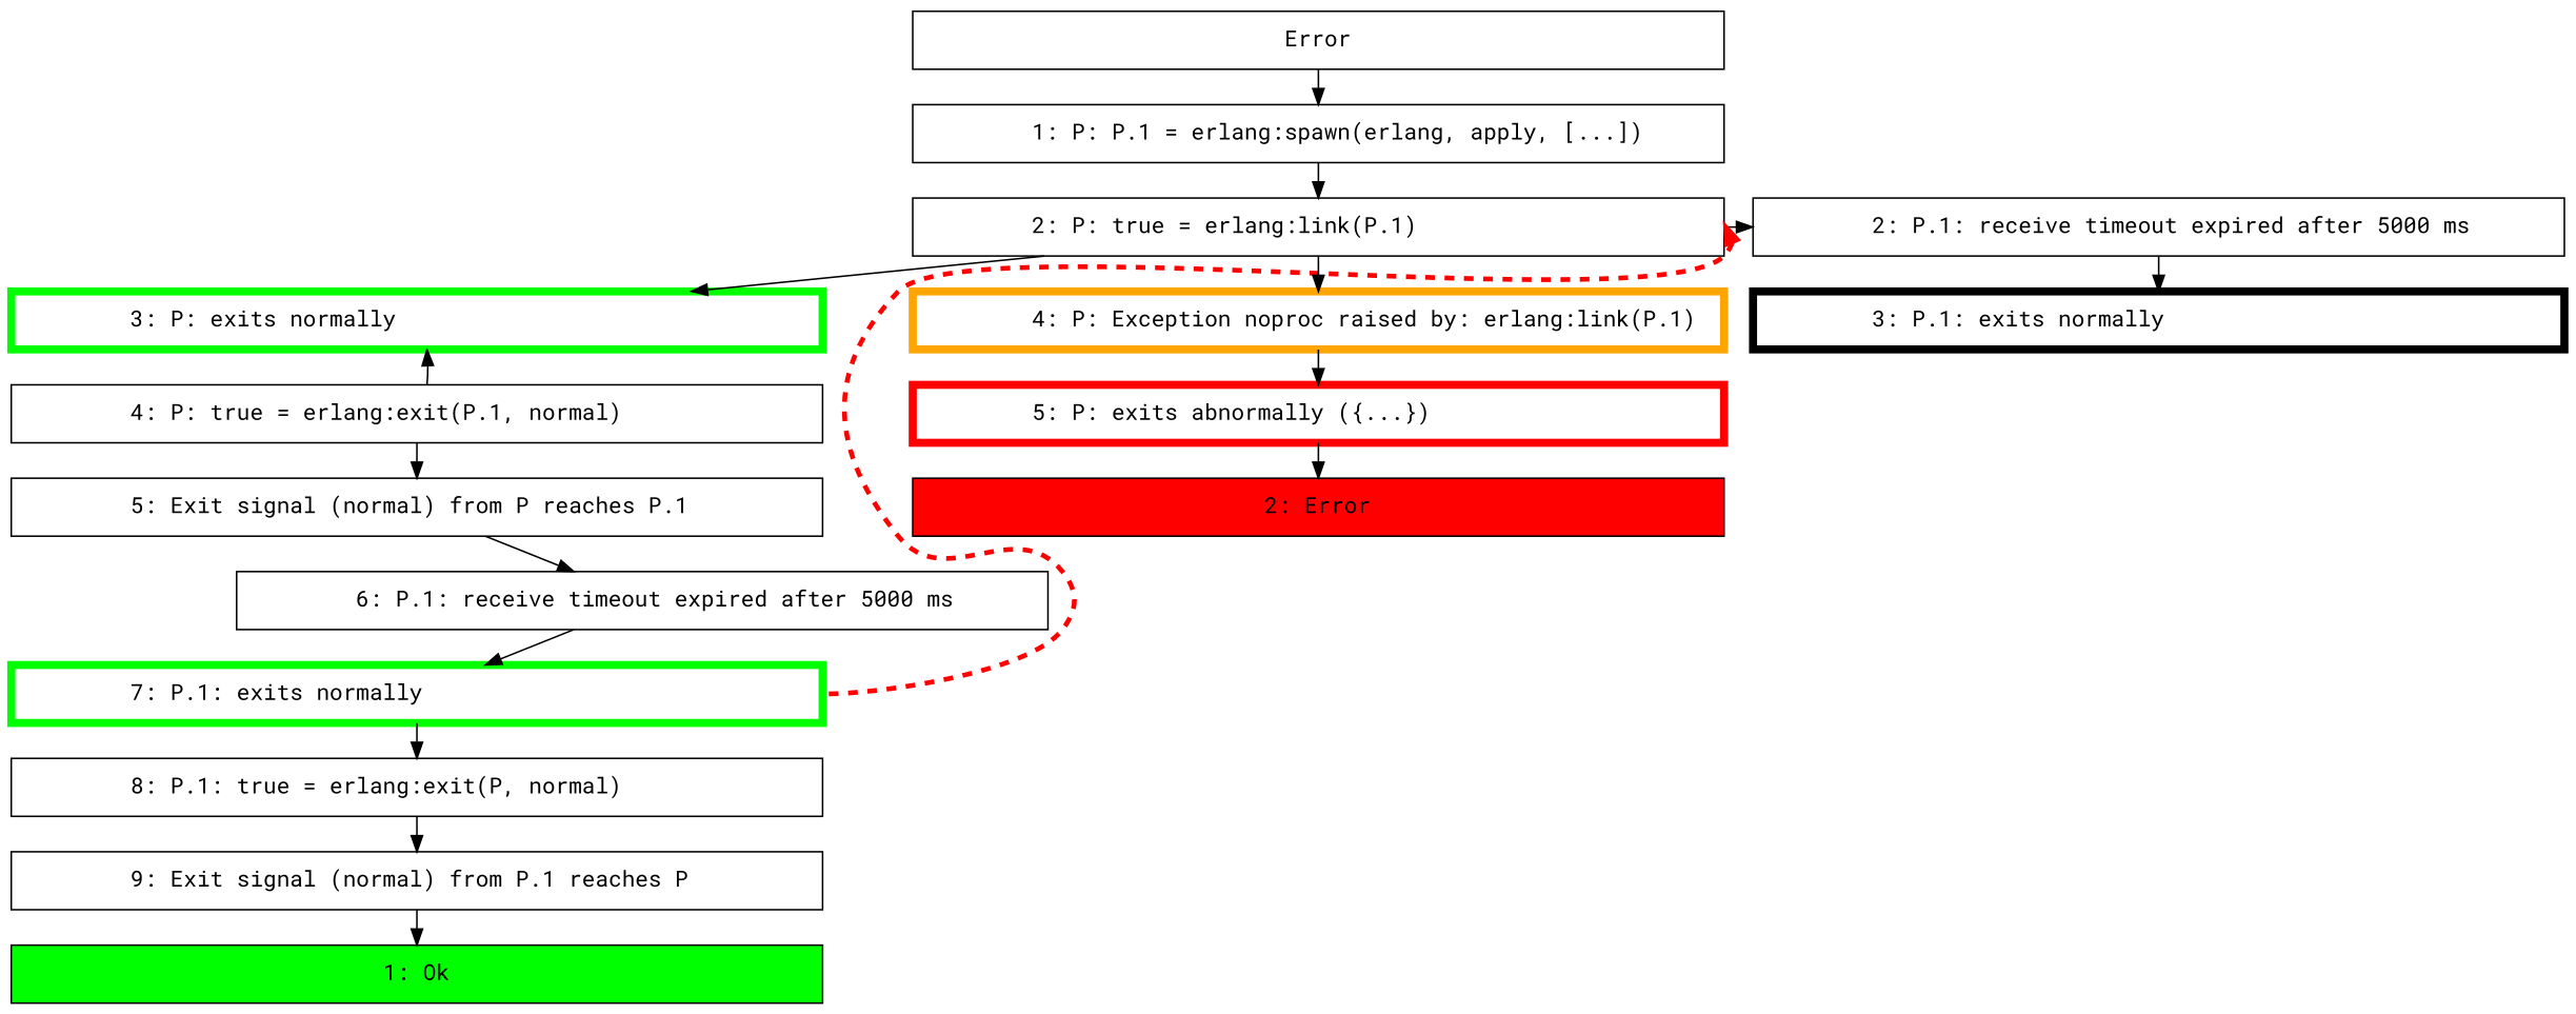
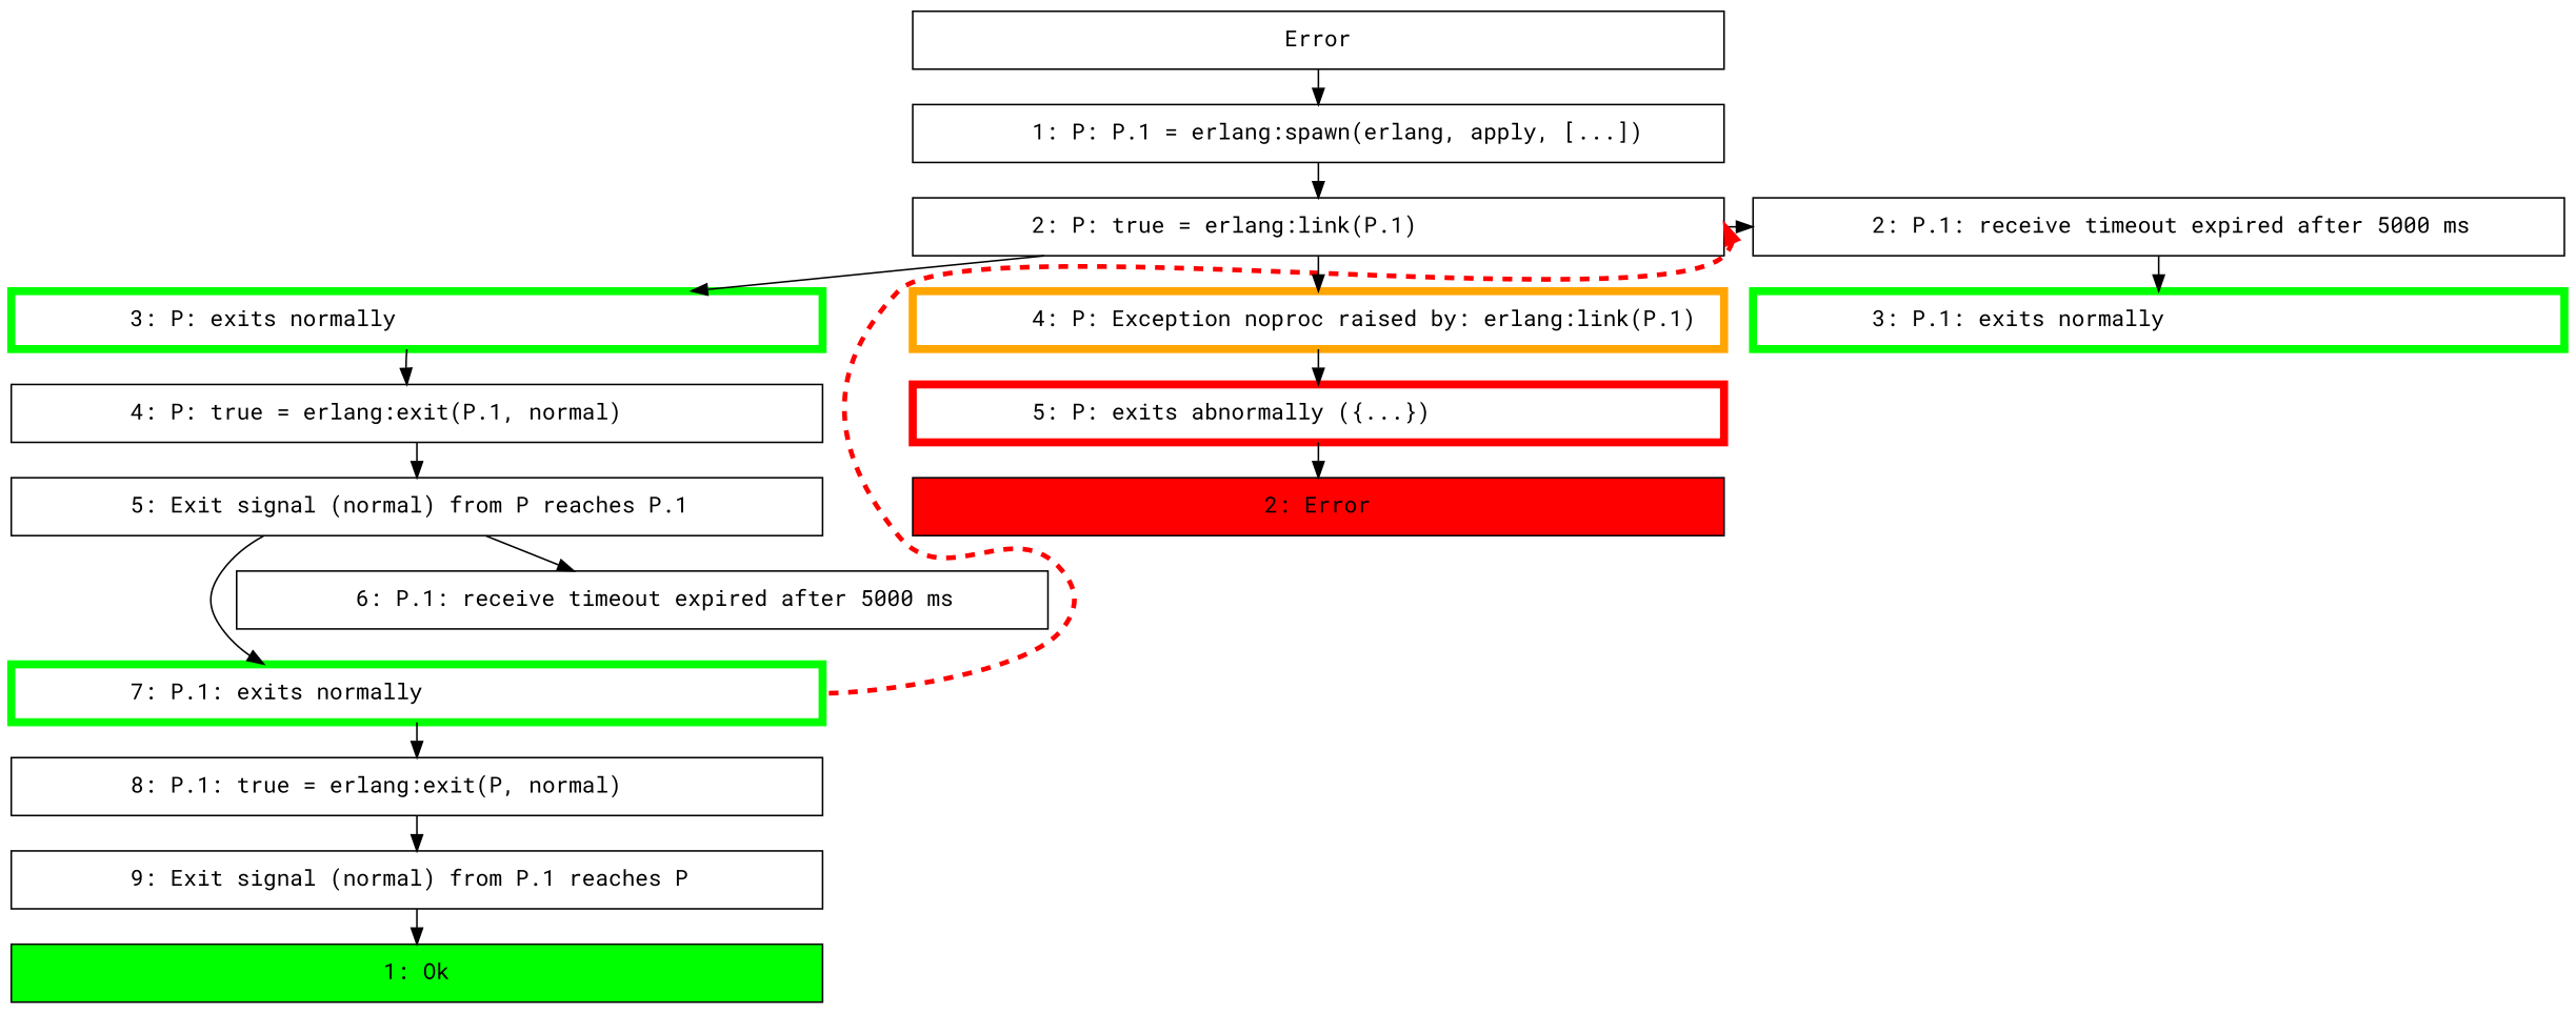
  digraph {
    fontname="Roboto Mono"
    ranksep=0.3
    node [fontname="Roboto Mono" shape=box]
    edge [fontname="Roboto Mono" weight=1000]
    n1 [label=Error width=7]
    n2 [label="        1: P: P.1 = erlang:spawn(erlang, apply, [...])\l" width=7]
    n3 [label="        2: P: true = erlang:link(P.1)\l" width=7]
    n4 [label="        2: P.1: receive timeout expired after 5000 ms\l" width=7]
    n5 [color=lime label="        3: P: exits normally\l" penwidth=5 width=7]
    n6 [color=lime label="        7: P.1: exits normally\l" penwidth=5 width=7]
    n7 [color=orange label="        4: P: Exception noproc raised by: erlang:link(P.1)\l" penwidth=5 width=7]
-   n8 [color=black label="        3: P.1: exits normally\l" penwidth=5 width=7]
+   n8 [color=lime label="        3: P.1: exits normally\l" penwidth=5 width=7]
    n9 [label="        4: P: true = erlang:exit(P.1, normal)\l" width=7]
    n10 [label="        8: P.1: true = erlang:exit(P, normal)\l" width=7]
    n11 [label="        5: Exit signal (normal) from P reaches P.1\l" width=7]
    n12 [label="        6: P.1: receive timeout expired after 5000 ms\l" width=7]
    n13 [label="        9: Exit signal (normal) from P.1 reaches P\l" width=7]
    n14 [fillcolor=lime label="1: Ok" style=filled width=7]
    n15 [color=red label="        5: P: exits abnormally ({...})\l" penwidth=5 width=7]
    n16 [fillcolor=red label="2: Error" style=filled width=7]
    n1 -> n2
    n2 -> n3
    n2 -> n4 [style=invis weight=1]
    n3 -> n4 [constraint=false weight=""]
    n3 -> n5
    n3 -> n6 [color=red constraint=false dir=back headport=e penwidth=3 style=dashed tailport=e weight=""]
    n3 -> n7
    n4 -> n8
-   n9 -> n5
+   n5 -> n9
    n6 -> n10
    n7 -> n15
    n9 -> n11
    n10 -> n13
    n11 -> n12
-   n12 -> n6
+   n11 -> n6
    n13 -> n14
    n15 -> n16
  }
